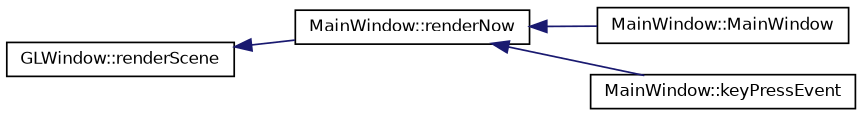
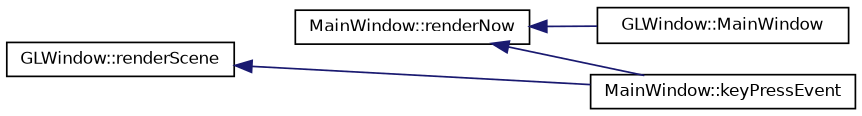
  digraph {
    rankdir=LR
    node [color=black fillcolor=white fontname=Helvetica fontsize=10 shape=record style=filled]
    edge [color=midnightblue dir=back fontname=Helvetica fontsize=10 labelfontname=Helvetica labelfontsize=10 style=solid]
    n1 [height=0.2 label="GLWindow::renderScene" width=0.4]
    n2 [height=0.2 label="MainWindow::renderNow" width=0.4]
-   n3 [height=0.2 label="MainWindow::MainWindow" width=0.4]
+   n3 [height=0.2 label="GLWindow::MainWindow" width=0.4]
    n4 [height=0.2 label="MainWindow::keyPressEvent" width=0.4]
-   n1 -> n2
+   n1 -> n4
    n2 -> n3
    n2 -> n4
  }
